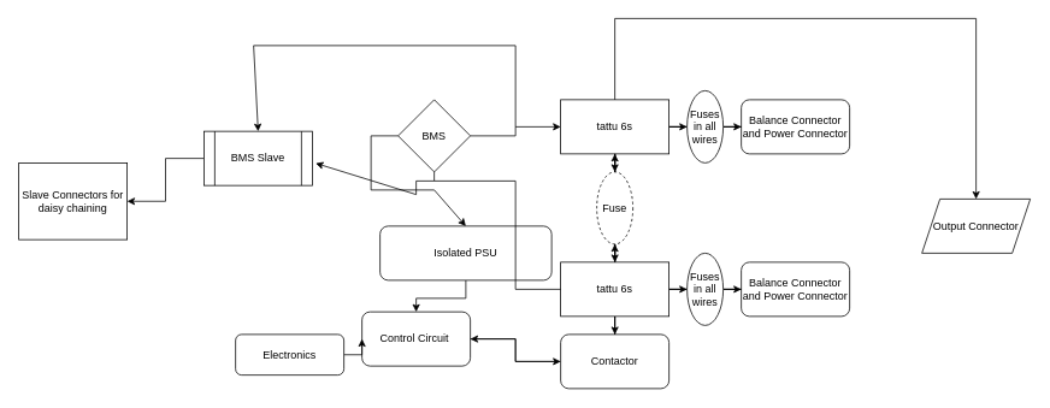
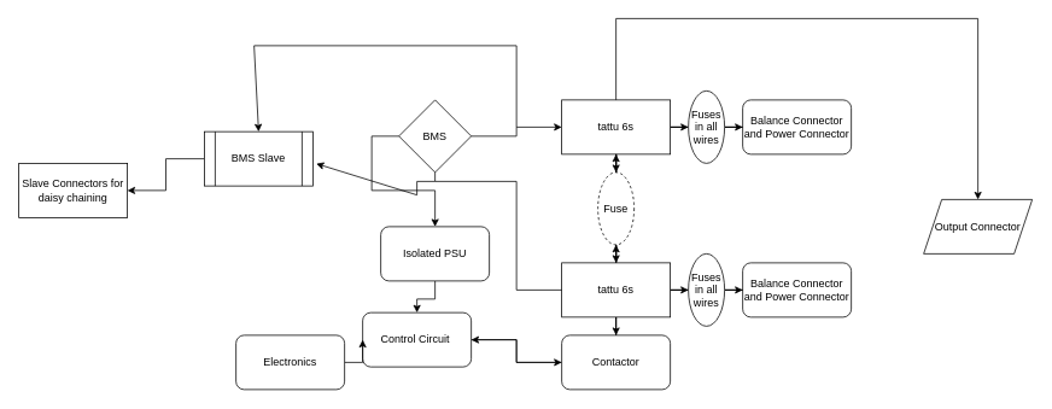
  <mxCell id="0" />
  <mxCell id="1" parent="0" />
  <mxCell id="2" value="" style="edgeStyle=orthogonalEdgeStyle;rounded=0;orthogonalLoop=1;jettySize=auto;html=1;" edge="1" parent="1" source="4" target="7"><mxGeometry relative="1" as="geometry" /></mxCell>
  <mxCell id="3" value="" style="edgeStyle=orthogonalEdgeStyle;rounded=0;orthogonalLoop=1;jettySize=auto;html=1;" edge="1" parent="1" source="4" target="28"><mxGeometry relative="1" as="geometry" /></mxCell>
  <mxCell id="4" value="tattu 6s" style="rounded=0;whiteSpace=wrap;html=1;" vertex="1" parent="1"><mxGeometry x="620" y="110" width="120" height="60" as="geometry" /></mxCell>
  <mxCell id="5" value="" style="edgeStyle=orthogonalEdgeStyle;rounded=0;orthogonalLoop=1;jettySize=auto;html=1;" edge="1" parent="1" source="7" target="4"><mxGeometry relative="1" as="geometry" /></mxCell>
  <mxCell id="6" value="" style="edgeStyle=orthogonalEdgeStyle;rounded=0;orthogonalLoop=1;jettySize=auto;html=1;" edge="1" parent="1" source="7" target="11"><mxGeometry relative="1" as="geometry" /></mxCell>
  <mxCell id="7" value="Fuse" style="ellipse;whiteSpace=wrap;html=1;dashed=1;" vertex="1" parent="1"><mxGeometry x="660" y="190" width="40" height="80" as="geometry" /></mxCell>
  <mxCell id="8" value="" style="edgeStyle=orthogonalEdgeStyle;rounded=0;orthogonalLoop=1;jettySize=auto;html=1;" edge="1" parent="1" source="11" target="13"><mxGeometry relative="1" as="geometry" /></mxCell>
  <mxCell id="9" value="" style="edgeStyle=orthogonalEdgeStyle;rounded=0;orthogonalLoop=1;jettySize=auto;html=1;" edge="1" parent="1" source="11" target="7"><mxGeometry relative="1" as="geometry" /></mxCell>
  <mxCell id="10" value="" style="edgeStyle=orthogonalEdgeStyle;rounded=0;orthogonalLoop=1;jettySize=auto;html=1;" edge="1" parent="1" source="11" target="31"><mxGeometry relative="1" as="geometry" /></mxCell>
  <mxCell id="11" value="tattu 6s" style="rounded=0;whiteSpace=wrap;html=1;" vertex="1" parent="1"><mxGeometry x="620" y="290" width="120" height="60" as="geometry" /></mxCell>
  <mxCell id="12" value="" style="edgeStyle=orthogonalEdgeStyle;rounded=0;orthogonalLoop=1;jettySize=auto;html=1;" edge="1" parent="1" source="13" target="15"><mxGeometry relative="1" as="geometry" /></mxCell>
  <mxCell id="13" value="Contactor" style="rounded=1;whiteSpace=wrap;html=1;" vertex="1" parent="1"><mxGeometry x="620" y="370" width="120" height="60" as="geometry" /></mxCell>
  <mxCell id="14" value="" style="edgeStyle=orthogonalEdgeStyle;rounded=0;orthogonalLoop=1;jettySize=auto;html=1;" edge="1" parent="1" source="15" target="13"><mxGeometry relative="1" as="geometry" /></mxCell>
  <mxCell id="15" value="Control Circuit&amp;nbsp;" style="rounded=1;whiteSpace=wrap;html=1;" vertex="1" parent="1"><mxGeometry x="400" y="345" width="120" height="60" as="geometry" /></mxCell>
  <mxCell id="16" value="" style="edgeStyle=orthogonalEdgeStyle;rounded=0;orthogonalLoop=1;jettySize=auto;html=1;" edge="1" parent="1" source="17" target="15"><mxGeometry relative="1" as="geometry" /></mxCell>
- <mxCell id="17" value="Electronics" style="rounded=1;whiteSpace=wrap;html=1;" vertex="1" parent="1"><mxGeometry x="260" y="370" width="120" height="45" as="geometry" /></mxCell>
+ <mxCell id="17" value="Electronics" style="rounded=1;whiteSpace=wrap;html=1;" vertex="1" parent="1"><mxGeometry x="260" y="370" width="120" height="60" as="geometry" /></mxCell>
  <mxCell id="18" value="" style="edgeStyle=orthogonalEdgeStyle;rounded=0;orthogonalLoop=1;jettySize=auto;html=1;" edge="1" parent="1" source="19" target="15"><mxGeometry relative="1" as="geometry" /></mxCell>
- <mxCell id="19" value="Isolated PSU" style="rounded=1;whiteSpace=wrap;html=1;" vertex="1" parent="1"><mxGeometry x="420" y="250" width="190" height="60" as="geometry" /></mxCell>
+ <mxCell id="19" value="Isolated PSU" style="rounded=1;whiteSpace=wrap;html=1;" vertex="1" parent="1"><mxGeometry x="420" y="250" width="120" height="60" as="geometry" /></mxCell>
  <mxCell id="20" value="" style="edgeStyle=orthogonalEdgeStyle;rounded=0;orthogonalLoop=1;jettySize=auto;html=1;" edge="1" parent="1" source="21" target="4"><mxGeometry relative="1" as="geometry" /></mxCell>
  <mxCell id="21" value="BMS" style="rhombus;whiteSpace=wrap;html=1;" vertex="1" parent="1"><mxGeometry x="440" y="110" width="80" height="80" as="geometry" /></mxCell>
  <mxCell id="22" value="" style="endArrow=none;html=1;rounded=0;entryX=0.5;entryY=1;entryDx=0;entryDy=0;" edge="1" parent="1" target="21"><mxGeometry width="50" height="50" relative="1" as="geometry"><mxPoint x="570" y="200" as="sourcePoint" /><mxPoint x="540" y="240" as="targetPoint" /><Array as="points"><mxPoint x="480" y="200" /></Array></mxGeometry></mxCell>
  <mxCell id="23" value="" style="endArrow=none;html=1;rounded=0;" edge="1" parent="1"><mxGeometry width="50" height="50" relative="1" as="geometry"><mxPoint x="570" y="320" as="sourcePoint" /><mxPoint x="570" y="200" as="targetPoint" /></mxGeometry></mxCell>
  <mxCell id="24" value="" style="endArrow=none;html=1;rounded=0;entryX=0;entryY=0.5;entryDx=0;entryDy=0;" edge="1" parent="1" target="11"><mxGeometry width="50" height="50" relative="1" as="geometry"><mxPoint x="570" y="320" as="sourcePoint" /><mxPoint x="540" y="240" as="targetPoint" /></mxGeometry></mxCell>
  <mxCell id="25" value="" style="endArrow=classic;html=1;rounded=0;exitX=0;exitY=0.5;exitDx=0;exitDy=0;entryX=0.5;entryY=0;entryDx=0;entryDy=0;" edge="1" parent="1" source="21" target="19"><mxGeometry width="50" height="50" relative="1" as="geometry"><mxPoint x="490" y="290" as="sourcePoint" /><mxPoint x="540" y="240" as="targetPoint" /><Array as="points"><mxPoint x="410" y="150" /><mxPoint x="410" y="210" /><mxPoint x="440" y="210" /><mxPoint x="480" y="210" /></Array></mxGeometry></mxCell>
  <mxCell id="26" value="Balance Connector and Power Connector" style="rounded=1;whiteSpace=wrap;html=1;" vertex="1" parent="1"><mxGeometry x="820" y="110" width="120" height="60" as="geometry" /></mxCell>
  <mxCell id="27" value="" style="edgeStyle=orthogonalEdgeStyle;rounded=0;orthogonalLoop=1;jettySize=auto;html=1;" edge="1" parent="1" source="28" target="26"><mxGeometry relative="1" as="geometry" /></mxCell>
  <mxCell id="28" value="Fuses in all wires" style="ellipse;whiteSpace=wrap;html=1;" vertex="1" parent="1"><mxGeometry x="760" y="100" width="40" height="80" as="geometry" /></mxCell>
  <mxCell id="29" value="Balance Connector and Power Connector" style="rounded=1;whiteSpace=wrap;html=1;" vertex="1" parent="1"><mxGeometry x="820" y="290" width="120" height="60" as="geometry" /></mxCell>
  <mxCell id="30" value="" style="edgeStyle=orthogonalEdgeStyle;rounded=0;orthogonalLoop=1;jettySize=auto;html=1;" edge="1" source="31" target="29" parent="1"><mxGeometry relative="1" as="geometry" /></mxCell>
  <mxCell id="31" value="Fuses in all wires" style="ellipse;whiteSpace=wrap;html=1;" vertex="1" parent="1"><mxGeometry x="760" y="280" width="40" height="80" as="geometry" /></mxCell>
  <mxCell id="32" value="Output Connector" style="shape=parallelogram;perimeter=parallelogramPerimeter;whiteSpace=wrap;html=1;fixedSize=1;" vertex="1" parent="1"><mxGeometry x="1020" y="220" width="120" height="60" as="geometry" /></mxCell>
  <mxCell id="33" value="" style="endArrow=classic;html=1;rounded=0;exitX=0.5;exitY=0;exitDx=0;exitDy=0;entryX=0.5;entryY=0;entryDx=0;entryDy=0;" edge="1" parent="1" source="4" target="32"><mxGeometry width="50" height="50" relative="1" as="geometry"><mxPoint x="530" y="320" as="sourcePoint" /><mxPoint x="580" y="270" as="targetPoint" /><Array as="points"><mxPoint x="680" y="20" /><mxPoint x="1080" y="20" /></Array></mxGeometry></mxCell>
  <mxCell id="34" value="" style="edgeStyle=orthogonalEdgeStyle;rounded=0;orthogonalLoop=1;jettySize=auto;html=1;" edge="1" parent="1" source="35" target="38"><mxGeometry relative="1" as="geometry" /></mxCell>
  <mxCell id="35" value="BMS Slave" style="shape=process;whiteSpace=wrap;html=1;backgroundOutline=1;" vertex="1" parent="1"><mxGeometry x="225" y="145" width="120" height="60" as="geometry" /></mxCell>
  <mxCell id="36" value="" style="endArrow=classic;html=1;rounded=0;entryX=0.5;entryY=0;entryDx=0;entryDy=0;" edge="1" parent="1" target="35"><mxGeometry width="50" height="50" relative="1" as="geometry"><mxPoint x="570" y="140" as="sourcePoint" /><mxPoint x="570" y="60" as="targetPoint" /><Array as="points"><mxPoint x="570" y="50" /><mxPoint x="280" y="50" /></Array></mxGeometry></mxCell>
  <mxCell id="37" value="" style="endArrow=classic;html=1;rounded=0;entryX=1.031;entryY=0.59;entryDx=0;entryDy=0;entryPerimeter=0;" edge="1" parent="1" target="35"><mxGeometry width="50" height="50" relative="1" as="geometry"><mxPoint x="480" y="200" as="sourcePoint" /><mxPoint x="560" y="200" as="targetPoint" /><Array as="points"><mxPoint x="460" y="200" /><mxPoint x="460" y="215" /></Array></mxGeometry></mxCell>
- <mxCell id="38" value="Slave Connectors for daisy chaining" style="whiteSpace=wrap;html=1;" vertex="1" parent="1"><mxGeometry x="20" y="180" width="120" height="85" as="geometry" /></mxCell>
+ <mxCell id="38" value="Slave Connectors for daisy chaining" style="whiteSpace=wrap;html=1;" vertex="1" parent="1"><mxGeometry x="20" y="180" width="120" height="60" as="geometry" /></mxCell>
